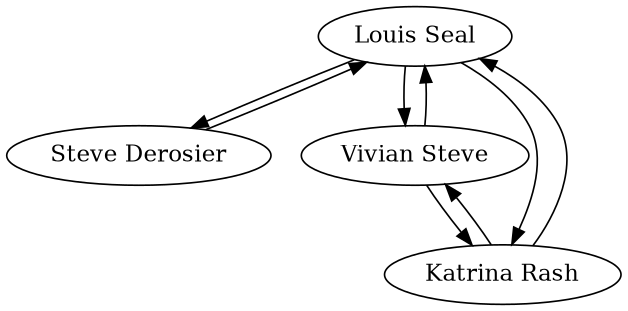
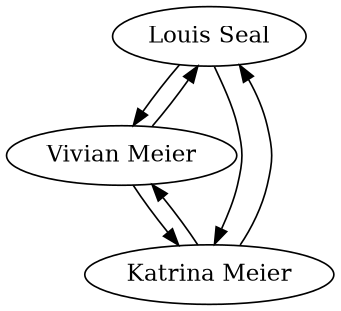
  digraph {
    n1 [label="Louis Seal"]
-   n2 [label="Steve Derosier"]
-   n3 [label="Vivian Steve"]
-   n4 [label="Katrina Rash"]
-   n1 -> n2
+   n3 [label="Vivian Meier"]
+   n4 [label="Katrina Meier"]
    n1 -> n3
    n1 -> n4
-   n2 -> n1
    n3 -> n1
    n3 -> n4
    n4 -> n1
    n4 -> n3
  }
